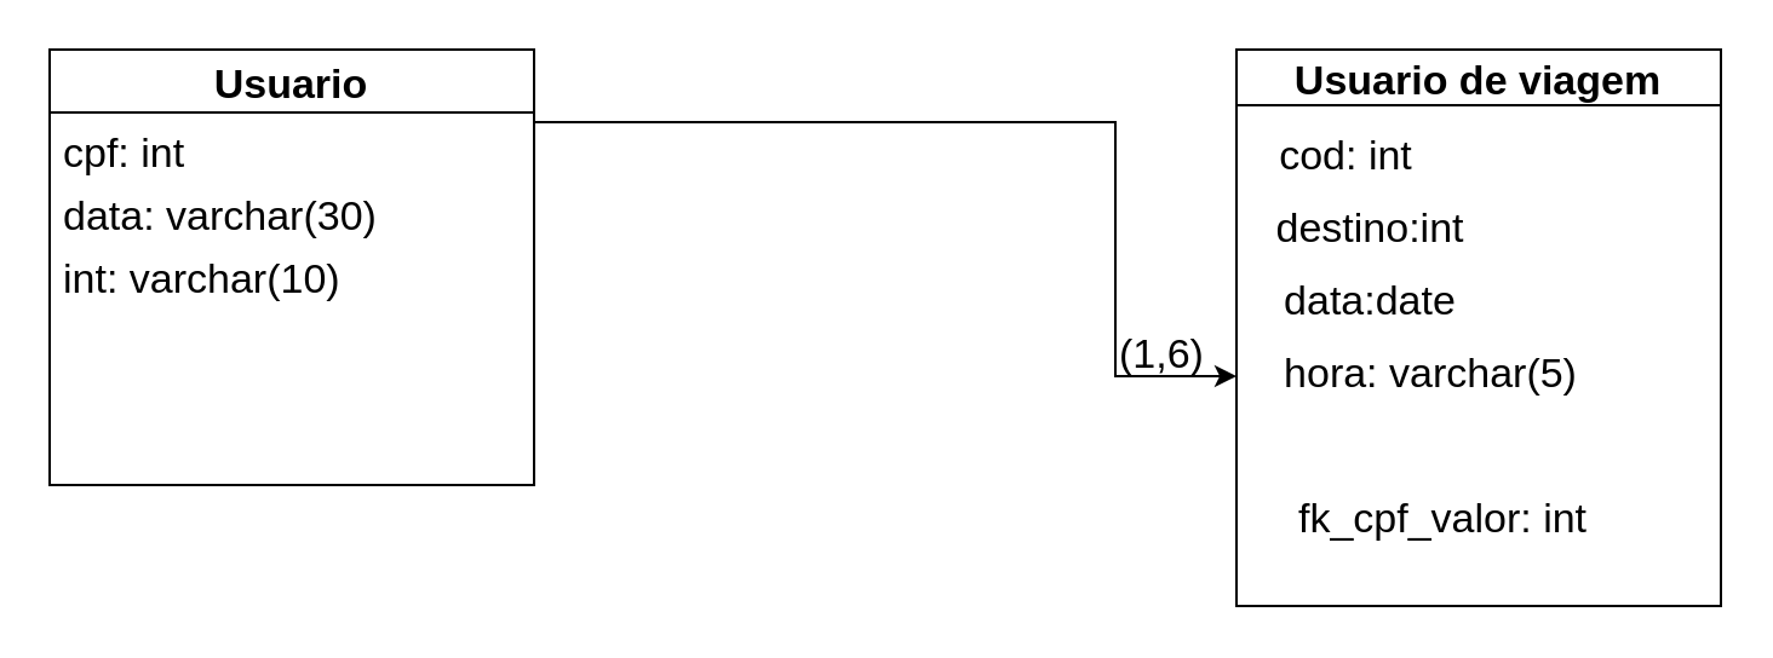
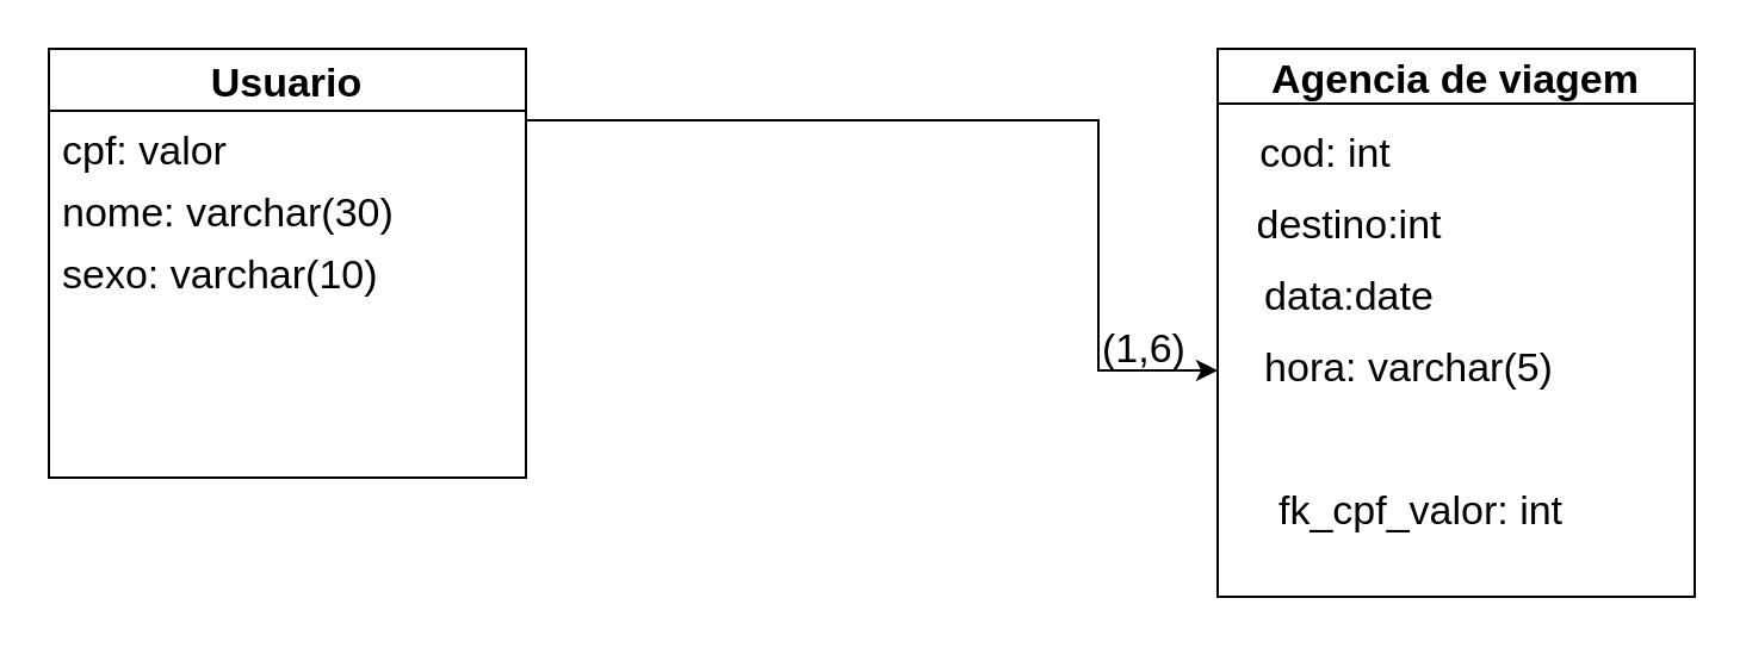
  <mxCell id="0" />
  <mxCell id="1" parent="0" />
  <mxCell id="2" value="" style="edgeStyle=orthogonalEdgeStyle;rounded=0;orthogonalLoop=1;jettySize=auto;html=1;" parent="1" edge="1"><mxGeometry relative="1" as="geometry"><mxPoint x="220" y="50" as="sourcePoint" /><mxPoint x="510" y="155" as="targetPoint" /><Array as="points"><mxPoint x="460" y="50" /><mxPoint x="460" y="155" /></Array></mxGeometry></mxCell>
  <mxCell id="3" value="&lt;div style=&quot;text-align: center&quot;&gt;&lt;span&gt;&lt;font face=&quot;helvetica&quot; style=&quot;font-size: 17px&quot;&gt;(1,6)&lt;/font&gt;&lt;/span&gt;&lt;/div&gt;" style="text;whiteSpace=wrap;html=1;fontFamily=Times New Roman;" parent="1" vertex="1"><mxGeometry x="460" y="130" width="70" height="40" as="geometry" /></mxCell>
  <mxCell id="4" value="Usuario" style="swimlane;fontStyle=1;childLayout=stackLayout;horizontal=1;startSize=26;fillColor=none;horizontalStack=0;resizeParent=1;resizeParentMax=0;resizeLast=0;collapsible=1;marginBottom=0;fontSize=17;" parent="1" vertex="1"><mxGeometry x="20" y="20" width="200" height="180" as="geometry" /></mxCell>
- <mxCell id="5" value="cpf: int" style="text;strokeColor=none;fillColor=none;align=left;verticalAlign=top;spacingLeft=4;spacingRight=4;overflow=hidden;rotatable=0;points=[[0,0.5],[1,0.5]];portConstraint=eastwest;fontSize=17;" parent="4" vertex="1"><mxGeometry y="26" width="200" height="26" as="geometry" /></mxCell>
- <mxCell id="6" value="data: varchar(30)" style="text;strokeColor=none;fillColor=none;align=left;verticalAlign=top;spacingLeft=4;spacingRight=4;overflow=hidden;rotatable=0;points=[[0,0.5],[1,0.5]];portConstraint=eastwest;fontSize=17;" parent="4" vertex="1"><mxGeometry y="52" width="200" height="26" as="geometry" /></mxCell>
- <mxCell id="7" value="int: varchar(10)" style="text;strokeColor=none;fillColor=none;align=left;verticalAlign=top;spacingLeft=4;spacingRight=4;overflow=hidden;rotatable=0;points=[[0,0.5],[1,0.5]];portConstraint=eastwest;fontSize=17;" parent="4" vertex="1"><mxGeometry y="78" width="200" height="102" as="geometry" /></mxCell>
- <mxCell id="8" value="Usuario de viagem" style="swimlane;fontSize=17;" parent="1" vertex="1"><mxGeometry x="510" y="20" width="200" height="230" as="geometry" /></mxCell>
+ <mxCell id="5" value="cpf: valor" style="text;strokeColor=none;fillColor=none;align=left;verticalAlign=top;spacingLeft=4;spacingRight=4;overflow=hidden;rotatable=0;points=[[0,0.5],[1,0.5]];portConstraint=eastwest;fontSize=17;" parent="4" vertex="1"><mxGeometry y="26" width="200" height="26" as="geometry" /></mxCell>
+ <mxCell id="6" value="nome: varchar(30)" style="text;strokeColor=none;fillColor=none;align=left;verticalAlign=top;spacingLeft=4;spacingRight=4;overflow=hidden;rotatable=0;points=[[0,0.5],[1,0.5]];portConstraint=eastwest;fontSize=17;" parent="4" vertex="1"><mxGeometry y="52" width="200" height="26" as="geometry" /></mxCell>
+ <mxCell id="7" value="sexo: varchar(10)" style="text;strokeColor=none;fillColor=none;align=left;verticalAlign=top;spacingLeft=4;spacingRight=4;overflow=hidden;rotatable=0;points=[[0,0.5],[1,0.5]];portConstraint=eastwest;fontSize=17;" parent="4" vertex="1"><mxGeometry y="78" width="200" height="102" as="geometry" /></mxCell>
+ <mxCell id="8" value="Agencia de viagem" style="swimlane;fontSize=17;" parent="1" vertex="1"><mxGeometry x="510" y="20" width="200" height="230" as="geometry" /></mxCell>
  <mxCell id="9" value="&lt;span style=&quot;text-align: left&quot;&gt;destino:int&lt;/span&gt;" style="text;html=1;align=center;verticalAlign=middle;resizable=0;points=[];autosize=1;strokeColor=none;fillColor=none;fontSize=17;" parent="8" vertex="1"><mxGeometry x="10" y="60" width="90" height="30" as="geometry" /></mxCell>
  <mxCell id="10" value="&lt;span style=&quot;text-align: left&quot;&gt;data:date&lt;/span&gt;" style="text;html=1;align=center;verticalAlign=middle;resizable=0;points=[];autosize=1;strokeColor=none;fillColor=none;fontSize=17;" parent="8" vertex="1"><mxGeometry x="10" y="90" width="90" height="30" as="geometry" /></mxCell>
  <mxCell id="11" value="&lt;span style=&quot;text-align: left&quot;&gt;hora: varchar(5)&lt;/span&gt;" style="text;html=1;align=center;verticalAlign=middle;resizable=0;points=[];autosize=1;strokeColor=none;fillColor=none;fontSize=17;" parent="8" vertex="1"><mxGeometry x="10" y="120" width="140" height="30" as="geometry" /></mxCell>
  <mxCell id="12" value="&lt;span style=&quot;text-align: left&quot;&gt;cod: int&lt;/span&gt;" style="text;html=1;align=center;verticalAlign=middle;resizable=0;points=[];autosize=1;strokeColor=none;fillColor=none;fontSize=17;" parent="8" vertex="1"><mxGeometry x="10" y="30" width="70" height="30" as="geometry" /></mxCell>
  <mxCell id="13" value="&lt;span style=&quot;text-align: left&quot;&gt;fk_cpf_valor: int&lt;/span&gt;" style="text;html=1;align=center;verticalAlign=middle;resizable=0;points=[];autosize=1;strokeColor=none;fillColor=none;fontSize=17;" parent="8" vertex="1"><mxGeometry x="10" y="180" width="150" height="30" as="geometry" /></mxCell>
